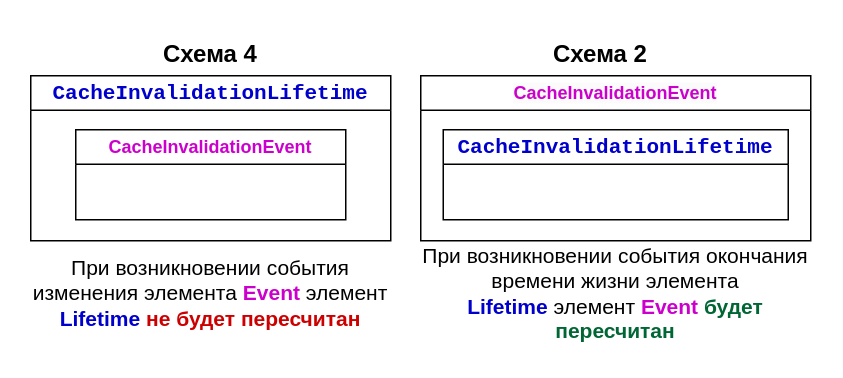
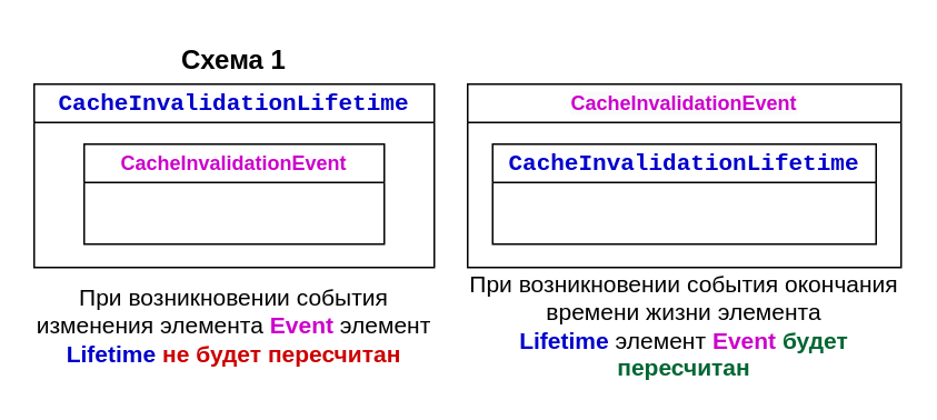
  <mxCell id="0" />
  <mxCell id="1" parent="0" />
  <mxCell id="2" value="&lt;div style=&quot;background-color: rgb(255, 255, 255); font-family: Consolas, &amp;quot;Courier New&amp;quot;, monospace; font-weight: normal; font-size: 14px; line-height: 19px; white-space: pre;&quot;&gt;&lt;span style=&quot;font-weight: bold;&quot;&gt;&lt;font color=&quot;#0000cc&quot;&gt;CacheInvalidationLifetime&lt;/font&gt;&lt;/span&gt;&lt;/div&gt;" style="swimlane;whiteSpace=wrap;html=1;" vertex="1" parent="1"><mxGeometry x="20" y="50" width="240" height="110" as="geometry" /></mxCell>
  <mxCell id="3" value="&lt;font color=&quot;#cc00cc&quot;&gt;CacheInvalidationEvent&lt;/font&gt;" style="swimlane;whiteSpace=wrap;html=1;" vertex="1" parent="2"><mxGeometry x="30" y="36" width="180" height="60" as="geometry" /></mxCell>
  <mxCell id="4" value="&lt;div style=&quot;background-color: rgb(255, 255, 255); font-family: Consolas, &amp;quot;Courier New&amp;quot;, monospace; font-weight: normal; font-size: 14px; line-height: 19px; white-space: pre;&quot;&gt;&lt;span style=&quot;font-family: Helvetica; font-size: 12px; font-weight: 700; white-space: normal; background-color: rgb(251, 251, 251);&quot;&gt;&lt;font color=&quot;#cc00cc&quot;&gt;CacheInvalidationEvent&lt;/font&gt;&lt;/span&gt;&lt;br&gt;&lt;/div&gt;" style="swimlane;whiteSpace=wrap;html=1;" vertex="1" parent="1"><mxGeometry x="280" y="50" width="260" height="110" as="geometry" /></mxCell>
  <mxCell id="5" value="&lt;span style=&quot;font-family: Consolas, &amp;quot;Courier New&amp;quot;, monospace; font-size: 14px; white-space: pre; background-color: rgb(255, 255, 255);&quot;&gt;&lt;font color=&quot;#0000cc&quot;&gt;CacheInvalidationLifetime&lt;/font&gt;&lt;/span&gt;" style="swimlane;whiteSpace=wrap;html=1;" vertex="1" parent="4"><mxGeometry x="15" y="36" width="230" height="60" as="geometry" /></mxCell>
  <mxCell id="6" value="При возникновении события изменения элемента &lt;b&gt;&lt;font color=&quot;#cc00cc&quot;&gt;Event&lt;/font&gt;&lt;/b&gt; элемент &lt;b&gt;&lt;font color=&quot;#0000cc&quot;&gt;Lifetime&lt;/font&gt;&lt;/b&gt; &lt;b style=&quot;font-size: 14px;&quot;&gt;&lt;font style=&quot;font-size: 14px;&quot; color=&quot;#cc0000&quot;&gt;не будет пересчитан&lt;/font&gt;&lt;/b&gt;" style="text;html=1;align=center;verticalAlign=middle;whiteSpace=wrap;rounded=0;fontSize=14;" vertex="1" parent="1"><mxGeometry x="20" y="160" width="240" height="70" as="geometry" /></mxCell>
  <mxCell id="7" value="При возникновении события окончания времени жизни элемента &lt;b&gt;&lt;font color=&quot;#0000cc&quot;&gt;Lifetime&lt;/font&gt;&lt;/b&gt;&amp;nbsp;элемент &lt;b&gt;&lt;font color=&quot;#cc00cc&quot;&gt;Event&lt;/font&gt;&lt;/b&gt;&amp;nbsp;&lt;b style=&quot;font-size: 14px;&quot;&gt;&lt;font style=&quot;font-size: 14px;&quot; color=&quot;#006633&quot;&gt;будет пересчитан&lt;/font&gt;&lt;/b&gt;" style="text;html=1;align=center;verticalAlign=middle;whiteSpace=wrap;rounded=0;fontSize=14;" vertex="1" parent="1"><mxGeometry x="280" y="160" width="260" height="70" as="geometry" /></mxCell>
- <mxCell id="8" value="&lt;b&gt;&lt;font style=&quot;font-size: 16px;&quot;&gt;Схема 4&lt;/font&gt;&lt;/b&gt;" style="text;html=1;align=center;verticalAlign=middle;whiteSpace=wrap;rounded=0;" vertex="1" parent="1"><mxGeometry x="20" y="20" width="240" height="30" as="geometry" /></mxCell>
- <mxCell id="9" value="&lt;b&gt;&lt;font style=&quot;font-size: 16px;&quot;&gt;Схема 2&lt;/font&gt;&lt;/b&gt;" style="text;html=1;align=center;verticalAlign=middle;whiteSpace=wrap;rounded=0;" vertex="1" parent="1"><mxGeometry x="280" y="20" width="240" height="30" as="geometry" /></mxCell>
+ <mxCell id="8" value="&lt;b&gt;&lt;font style=&quot;font-size: 16px;&quot;&gt;Схема 1&lt;/font&gt;&lt;/b&gt;" style="text;html=1;align=center;verticalAlign=middle;whiteSpace=wrap;rounded=0;" vertex="1" parent="1"><mxGeometry x="20" y="20" width="240" height="30" as="geometry" /></mxCell>
